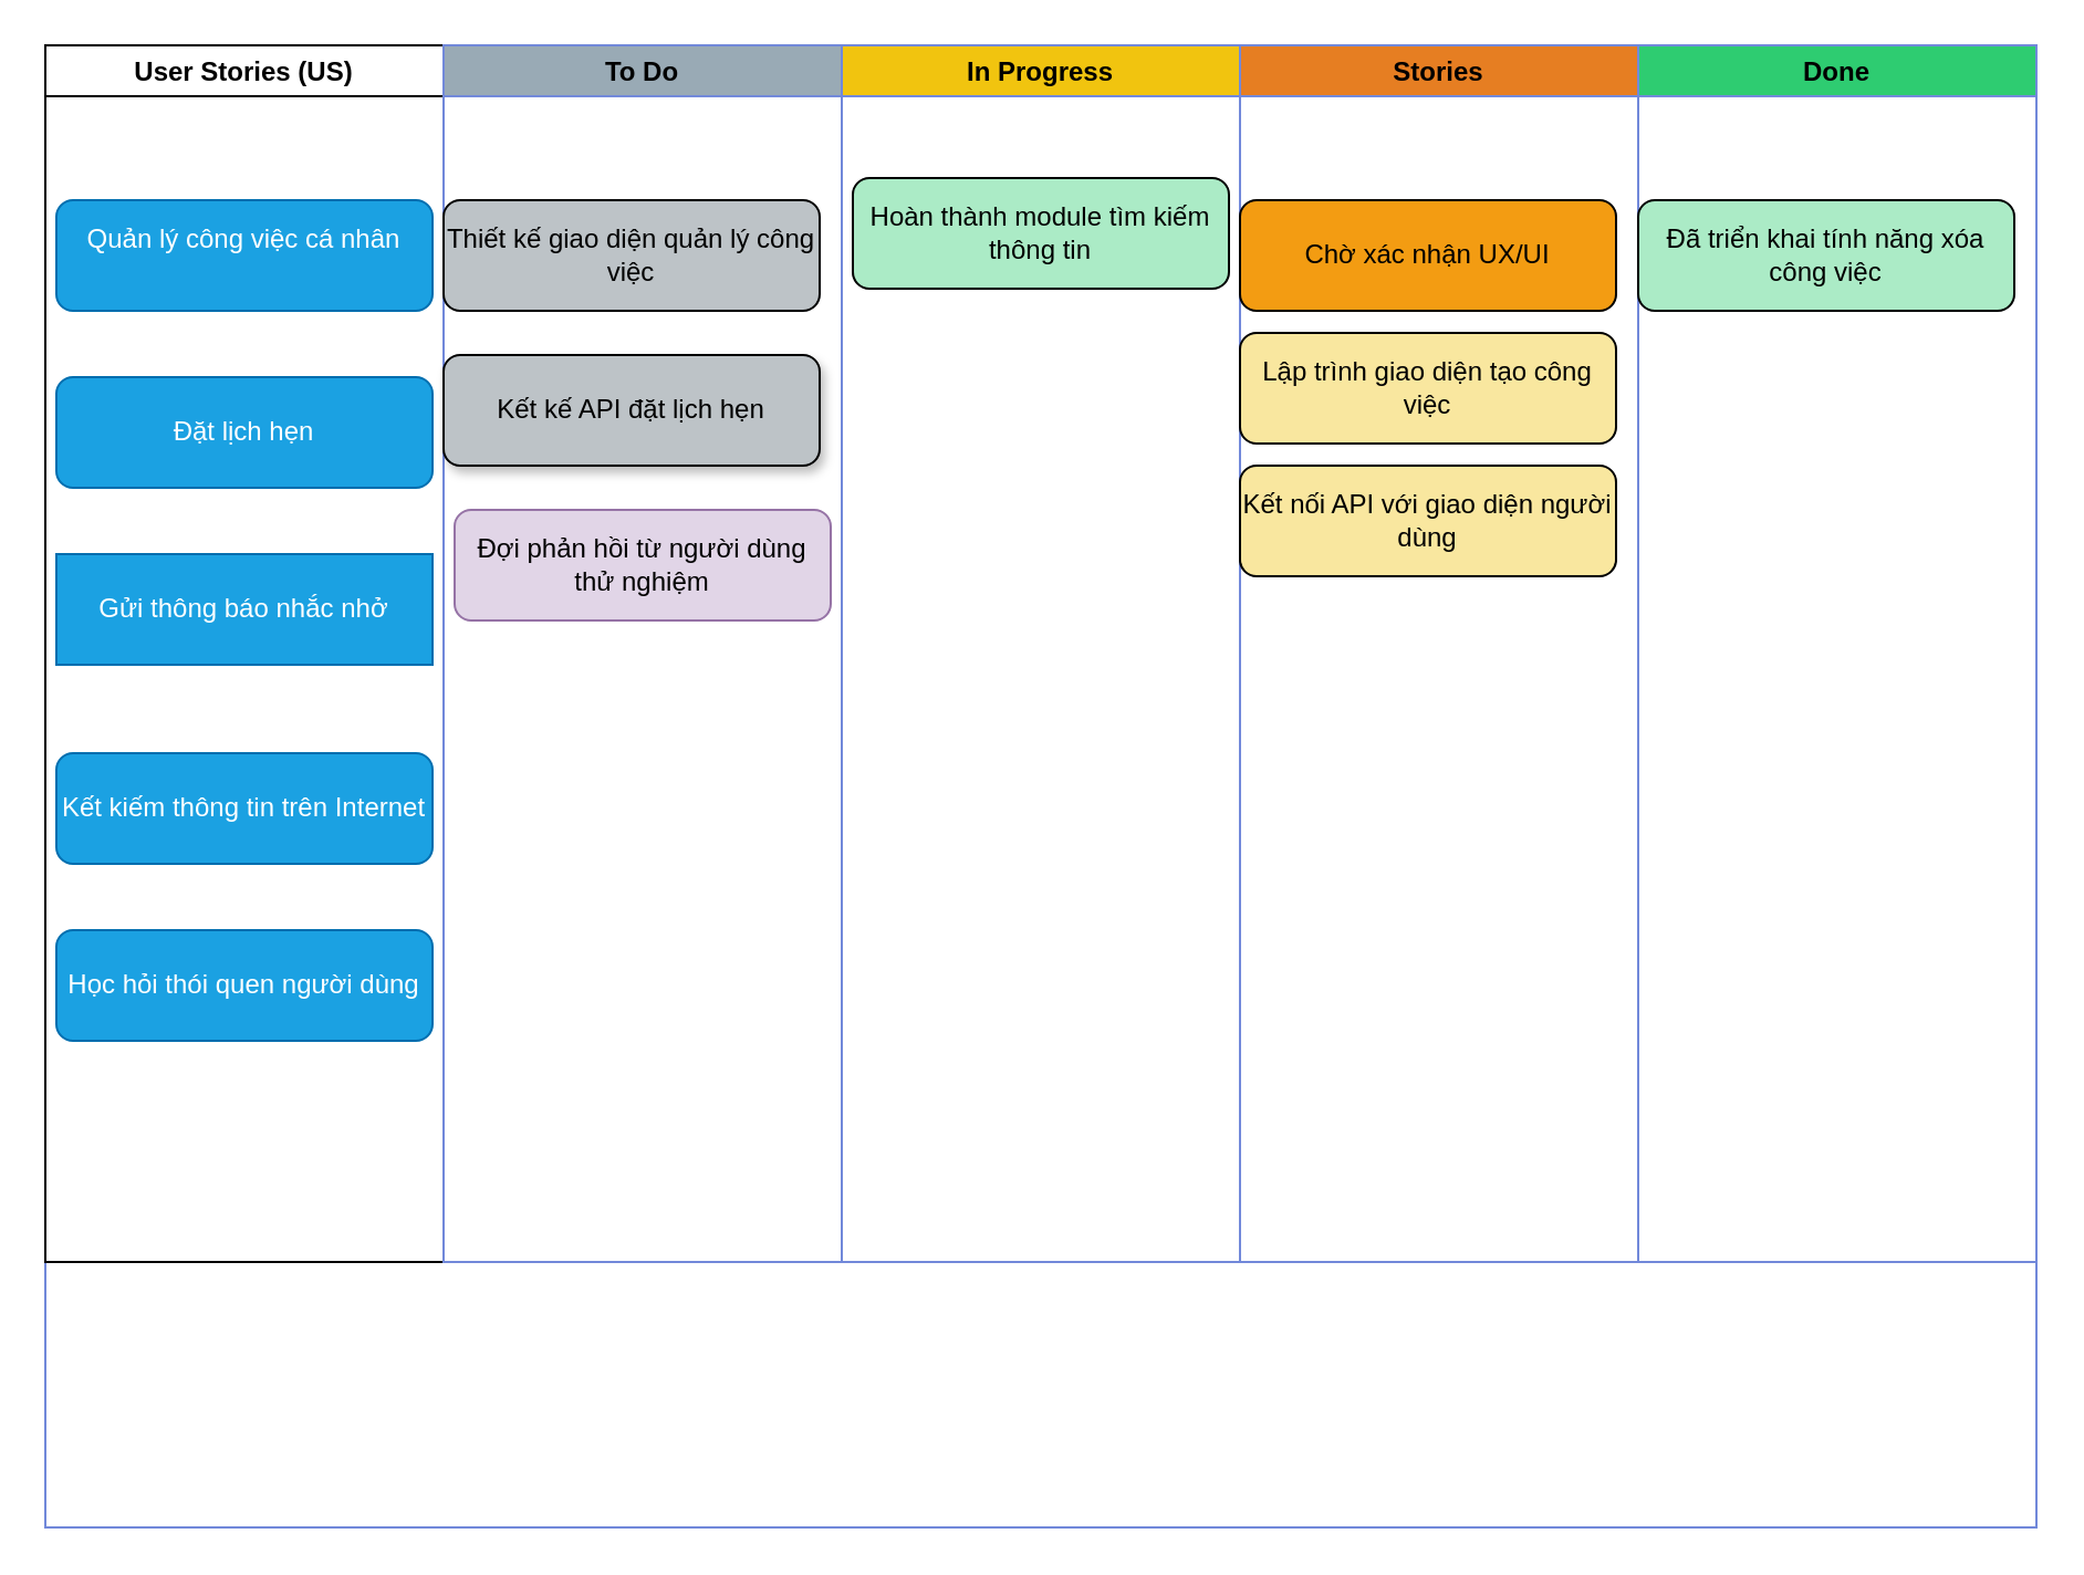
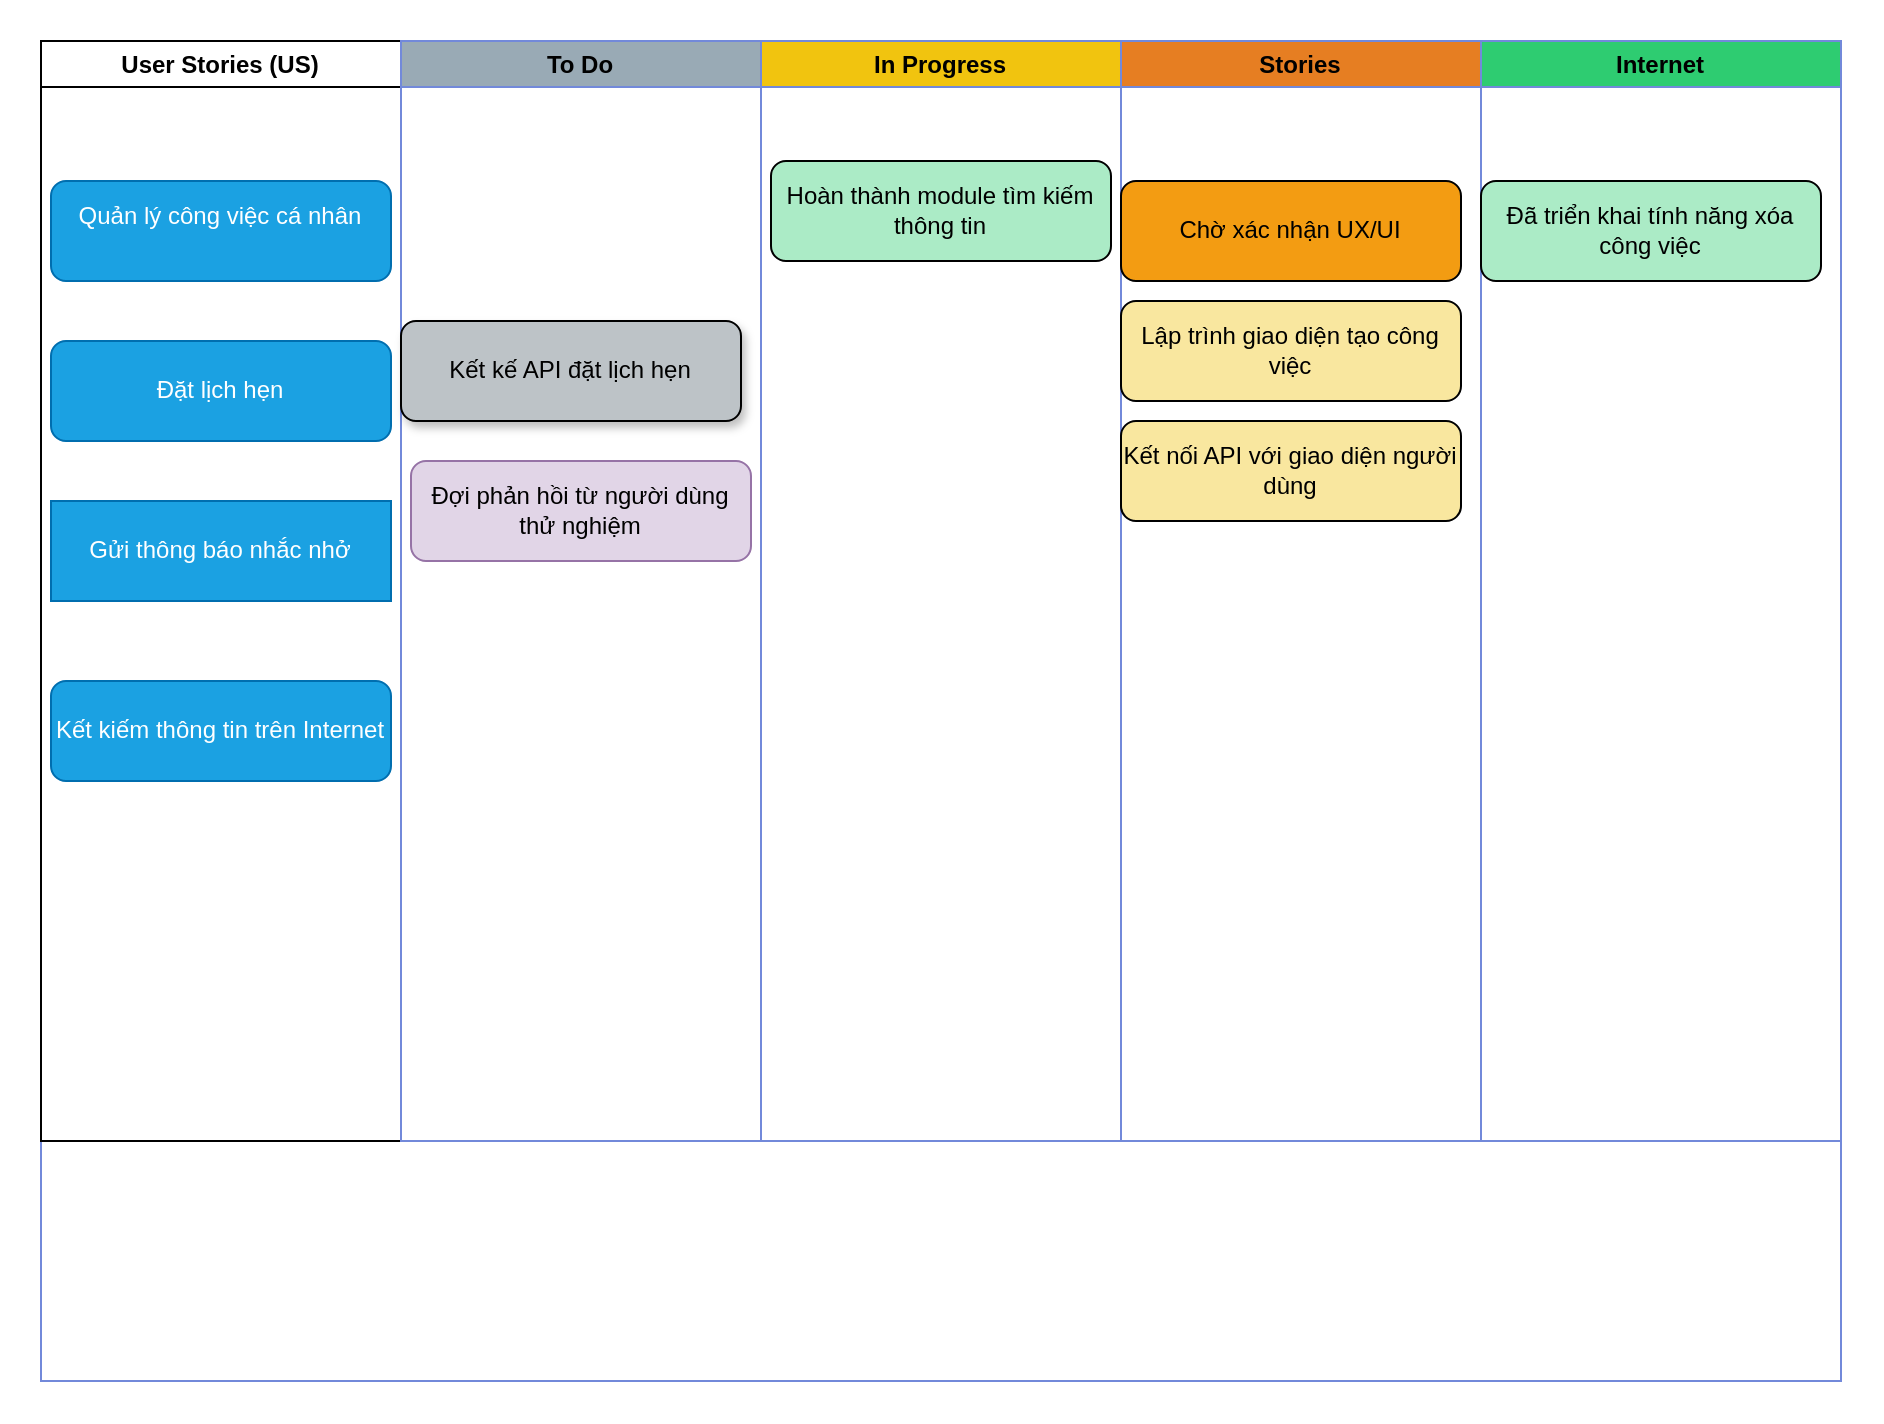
  <mxCell id="0" />
  <mxCell id="1" parent="0" />
  <mxCell id="2" value="" style="swimlane;startSize=20;fillColor=#2C2F33;fontColor=#FFFFFF;strokeColor=#7289DA" parent="1" vertex="1"><mxGeometry x="20" y="20" width="900" height="670" as="geometry" /></mxCell>
  <mxCell id="3" value="User Stories (US)" style="swimlane;" parent="2" vertex="1"><mxGeometry width="180" height="550" as="geometry" /></mxCell>
  <mxCell id="4" value="&#10;Quản lý công việc cá nhân&#10;&#10;" style="rounded=1;whiteSpace=wrap;html=1;fillColor=#1ba1e2;strokeColor=#006EAF;fontColor=#ffffff;" vertex="1" parent="3"><mxGeometry x="5" y="70" width="170" height="50" as="geometry" /></mxCell>
  <mxCell id="5" value="Đặt lịch hẹn" style="rounded=1;whiteSpace=wrap;html=1;fillColor=#1ba1e2;strokeColor=#006EAF;fontColor=#ffffff;" vertex="1" parent="3"><mxGeometry x="5" y="150" width="170" height="50" as="geometry" /></mxCell>
  <mxCell id="6" value="Gửi thông báo nhắc nhở" style="whiteSpace=wrap;html=1;fillColor=#1ba1e2;strokeColor=#006EAF;fontColor=#ffffff;rounded=0;" vertex="1" parent="3"><mxGeometry x="5" y="230" width="170" height="50" as="geometry" /></mxCell>
  <mxCell id="7" value="Kết kiếm thông tin trên Internet" style="rounded=1;whiteSpace=wrap;html=1;fillColor=#1ba1e2;strokeColor=#006EAF;fontColor=#ffffff;" vertex="1" parent="3"><mxGeometry x="5" y="320" width="170" height="50" as="geometry" /></mxCell>
- <mxCell id="8" value="Học hỏi thói quen người dùng" style="rounded=1;whiteSpace=wrap;html=1;fillColor=#1ba1e2;strokeColor=#006EAF;fontColor=#ffffff;" vertex="1" parent="3"><mxGeometry x="5" y="400" width="170" height="50" as="geometry" /></mxCell>
  <mxCell id="9" value="To Do" style="swimlane;fillColor=#99AAB5;fontColor=#000000;strokeColor=#7289DA" parent="2" vertex="1"><mxGeometry x="180" width="180" height="550" as="geometry" /></mxCell>
- <mxCell id="10" value="Thiết kế giao diện quản lý công việc" style="rounded=1;whiteSpace=wrap;fillColor=#BDC3C7;fontColor=#000000" parent="9" vertex="1"><mxGeometry y="70" width="170" height="50" as="geometry" /></mxCell>
  <mxCell id="11" value="Kết kế API đặt lịch hẹn" style="rounded=1;whiteSpace=wrap;fillColor=#BDC3C7;fontColor=#000000;shadow=1;" parent="9" vertex="1"><mxGeometry y="140" width="170" height="50" as="geometry" /></mxCell>
  <mxCell id="12" value="Đợi phản hồi từ người dùng thử nghiệm" style="rounded=1;whiteSpace=wrap;fillColor=#e1d5e7;strokeColor=#9673a6;" parent="9" vertex="1"><mxGeometry x="5" y="210" width="170" height="50" as="geometry" /></mxCell>
  <mxCell id="13" value="In Progress" style="swimlane;fillColor=#F1C40F;fontColor=#000000;strokeColor=#7289DA" parent="2" vertex="1"><mxGeometry x="360" width="180" height="550" as="geometry" /></mxCell>
  <mxCell id="14" value="Hoàn thành module tìm kiếm thông tin" style="rounded=1;whiteSpace=wrap;fillColor=#ABEBC6;fontColor=#000000" parent="13" vertex="1"><mxGeometry x="5" y="60" width="170" height="50" as="geometry" /></mxCell>
  <mxCell id="15" value="Stories" style="swimlane;fillColor=#E67E22;fontColor=#000000;strokeColor=#7289DA" parent="2" vertex="1"><mxGeometry x="540" width="180" height="550" as="geometry" /></mxCell>
  <mxCell id="16" value="Chờ xác nhận UX/UI" style="rounded=1;whiteSpace=wrap;fillColor=#F39C12;fontColor=#000000" parent="15" vertex="1"><mxGeometry y="70" width="170" height="50" as="geometry" /></mxCell>
  <mxCell id="17" value="Lập trình giao diện tạo công việc" style="rounded=1;whiteSpace=wrap;fillColor=#F9E79F;fontColor=#000000" parent="15" vertex="1"><mxGeometry y="130" width="170" height="50" as="geometry" /></mxCell>
  <mxCell id="18" value="Kết nối API với giao diện người dùng" style="rounded=1;whiteSpace=wrap;fillColor=#F9E79F;fontColor=#000000" parent="15" vertex="1"><mxGeometry y="190" width="170" height="50" as="geometry" /></mxCell>
- <mxCell id="19" value="Done" style="swimlane;fillColor=#2ECC71;fontColor=#000000;strokeColor=#7289DA;startSize=23;" parent="2" vertex="1"><mxGeometry x="720" width="180" height="550" as="geometry" /></mxCell>
+ <mxCell id="19" value="Internet" style="swimlane;fillColor=#2ECC71;fontColor=#000000;strokeColor=#7289DA;startSize=23;" parent="2" vertex="1"><mxGeometry x="720" width="180" height="550" as="geometry" /></mxCell>
  <mxCell id="20" value="Đã triển khai tính năng xóa công việc" style="rounded=1;whiteSpace=wrap;fillColor=#ABEBC6;fontColor=#000000" parent="19" vertex="1"><mxGeometry y="70" width="170" height="50" as="geometry" /></mxCell>
